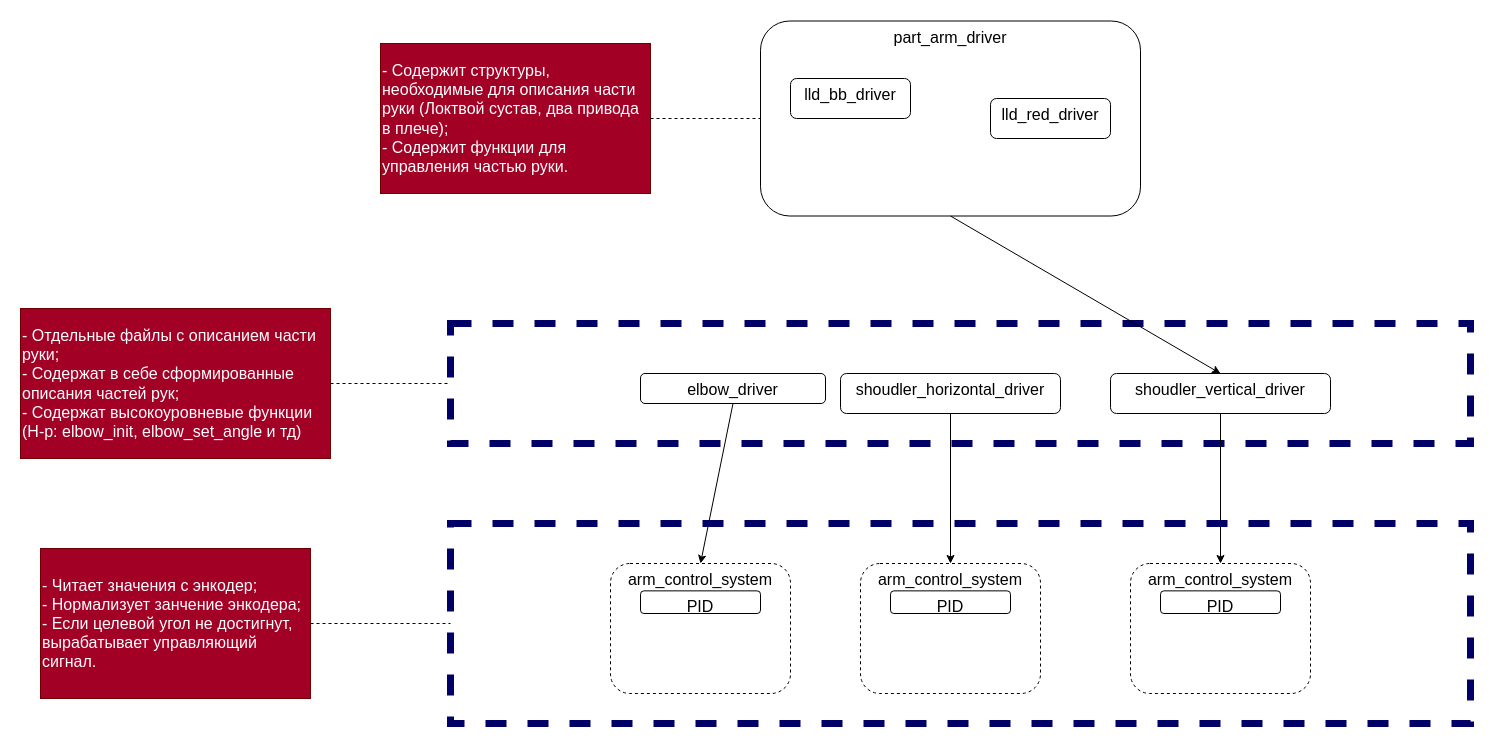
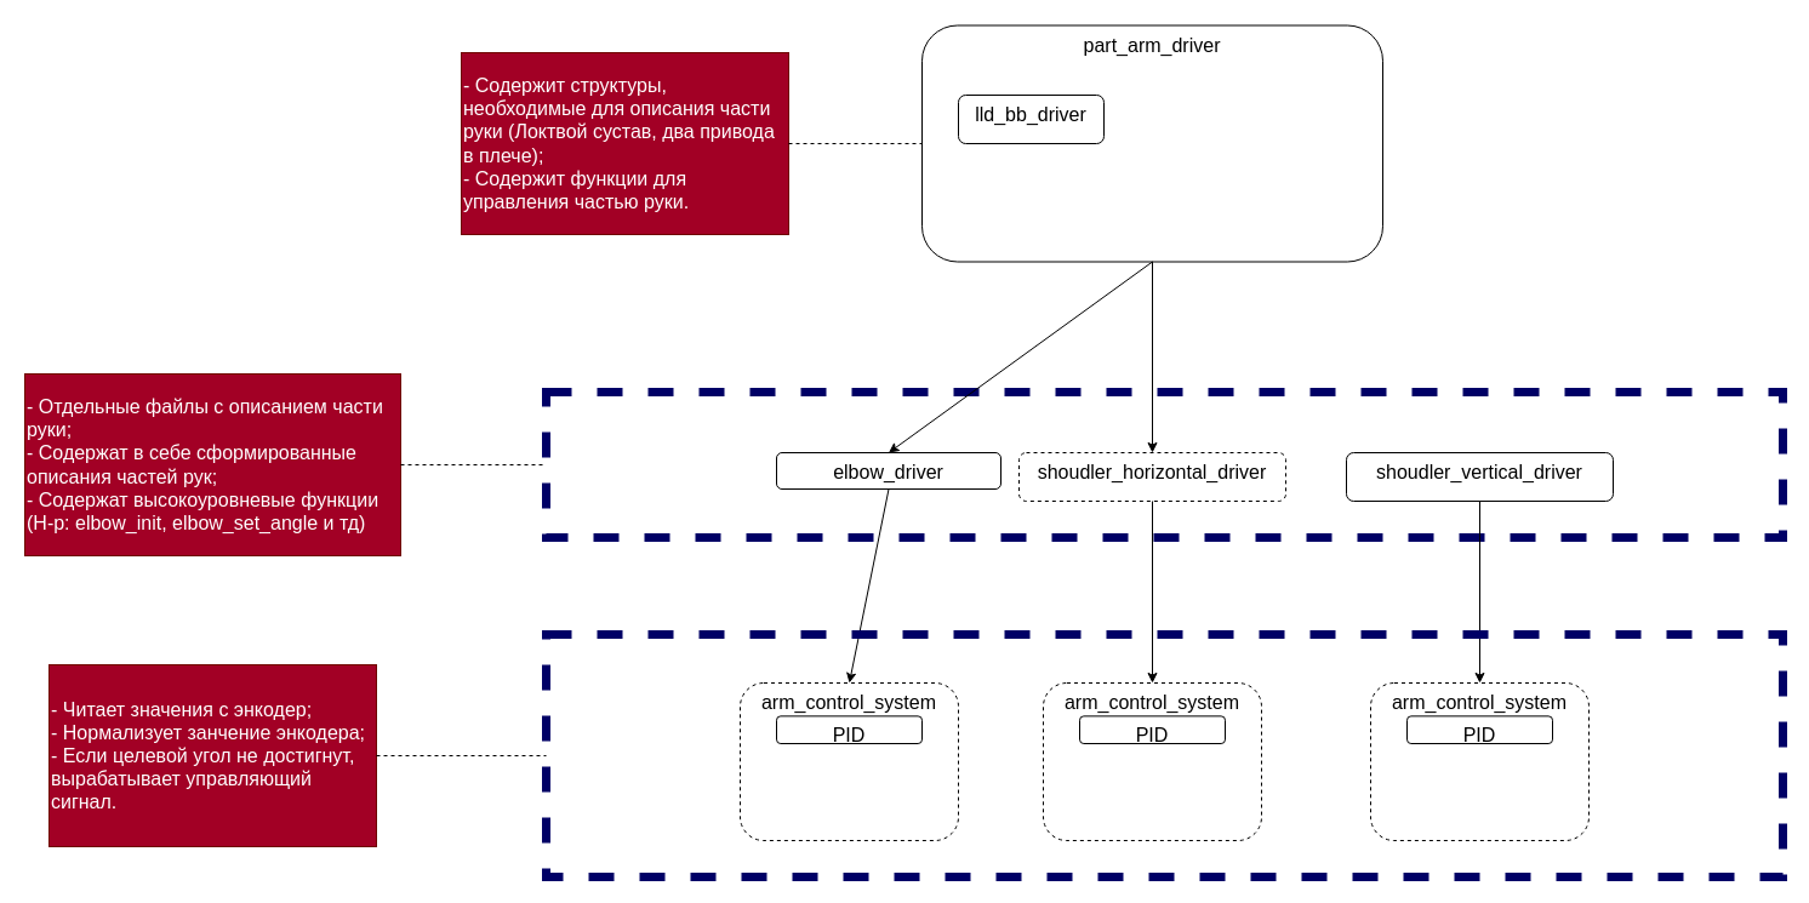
  <mxCell id="0" />
  <mxCell id="1" parent="0" />
  <mxCell id="2" value="" style="rounded=0;whiteSpace=wrap;html=1;dashed=1;fillColor=none;strokeColor=#000066;strokeWidth=7;" vertex="1" parent="1"><mxGeometry x="450" y="323" width="1020" height="120" as="geometry" /></mxCell>
  <mxCell id="3" value="part_arm_driver" style="rounded=1;whiteSpace=wrap;html=1;fontSize=16;verticalAlign=top;" vertex="1" parent="1"><mxGeometry x="760" y="20.5" width="380" height="195" as="geometry" /></mxCell>
  <mxCell id="4" value="- Содержит структуры, необходимые для описания части руки (Локтвой сустав, два привода в плече);&lt;br&gt;- Содержит функции для управления частью руки." style="rounded=0;whiteSpace=wrap;html=1;fontSize=16;fillColor=#a20025;fontColor=#ffffff;strokeColor=#6F0000;align=left;" vertex="1" parent="1"><mxGeometry x="380" y="43" width="270" height="150" as="geometry" /></mxCell>
  <mxCell id="5" value="" style="endArrow=none;dashed=1;html=1;fontSize=16;" edge="1" parent="1" source="4" target="3"><mxGeometry width="50" height="50" relative="1" as="geometry"><mxPoint x="860" y="568" as="sourcePoint" /><mxPoint x="900" y="568" as="targetPoint" /></mxGeometry></mxCell>
- <mxCell id="6" value="" style="edgeStyle=none;html=1;fontSize=16;entryX=0.5;entryY=0;entryDx=0;entryDy=0;exitX=0.5;exitY=1;exitDx=0;exitDy=0;" edge="1" parent="1" source="3" target="11"><mxGeometry relative="1" as="geometry"><mxPoint x="950.003" y="298" as="sourcePoint" /><mxPoint x="1220" y="363" as="targetPoint" /></mxGeometry></mxCell>
+ <mxCell id="7" value="" style="edgeStyle=none;html=1;fontSize=16;entryX=0.5;entryY=0;entryDx=0;entryDy=0;exitX=0.5;exitY=1;exitDx=0;exitDy=0;" edge="1" parent="1" source="3" target="10"><mxGeometry relative="1" as="geometry"><mxPoint x="949.503" y="298" as="sourcePoint" /><mxPoint x="950" y="443" as="targetPoint" /></mxGeometry></mxCell>
+ <mxCell id="8" value="" style="edgeStyle=none;html=1;fontSize=16;entryX=0.5;entryY=0;entryDx=0;entryDy=0;exitX=0.5;exitY=1;exitDx=0;exitDy=0;" edge="1" parent="1" source="3" target="9"><mxGeometry relative="1" as="geometry"><mxPoint x="949.503" y="298" as="sourcePoint" /><mxPoint x="780" y="443" as="targetPoint" /></mxGeometry></mxCell>
  <mxCell id="9" value="elbow_driver" style="rounded=1;whiteSpace=wrap;html=1;fontSize=16;verticalAlign=top;" vertex="1" parent="1"><mxGeometry x="640" y="373" width="185" height="30" as="geometry" /></mxCell>
- <mxCell id="10" value="shoudler_horizontal_driver" style="rounded=1;whiteSpace=wrap;html=1;fontSize=16;verticalAlign=top;" vertex="1" parent="1"><mxGeometry x="840" y="373" width="220" height="40" as="geometry" /></mxCell>
+ <mxCell id="10" value="shoudler_horizontal_driver" style="rounded=1;whiteSpace=wrap;html=1;fontSize=16;verticalAlign=top;dashed=1;" vertex="1" parent="1"><mxGeometry x="840" y="373" width="220" height="40" as="geometry" /></mxCell>
  <mxCell id="11" value="shoudler_vertical_driver" style="rounded=1;whiteSpace=wrap;html=1;fontSize=16;verticalAlign=top;" vertex="1" parent="1"><mxGeometry x="1110" y="373" width="220" height="40" as="geometry" /></mxCell>
  <mxCell id="12" value="" style="group" vertex="1" connectable="0" parent="1"><mxGeometry x="610" y="563" width="180" height="130" as="geometry" /></mxCell>
  <mxCell id="13" value="arm_control_system" style="rounded=1;whiteSpace=wrap;html=1;fontSize=16;dashed=1;verticalAlign=top;" vertex="1" parent="12"><mxGeometry width="180" height="130" as="geometry" /></mxCell>
  <mxCell id="14" value="PID" style="rounded=1;whiteSpace=wrap;html=1;fontSize=16;verticalAlign=top;" vertex="1" parent="12"><mxGeometry x="30" y="27.37" width="120" height="22.63" as="geometry" /></mxCell>
  <mxCell id="15" value="" style="edgeStyle=none;html=1;fontSize=16;exitX=0.5;exitY=1;exitDx=0;exitDy=0;entryX=0.5;entryY=0;entryDx=0;entryDy=0;" edge="1" parent="1" source="10" target="25"><mxGeometry relative="1" as="geometry"><mxPoint x="949.283" y="483" as="sourcePoint" /><mxPoint x="950" y="563" as="targetPoint" /></mxGeometry></mxCell>
  <mxCell id="16" value="" style="edgeStyle=none;html=1;fontSize=16;exitX=0.5;exitY=1;exitDx=0;exitDy=0;entryX=0.5;entryY=0;entryDx=0;entryDy=0;" edge="1" parent="1" source="11" target="28"><mxGeometry relative="1" as="geometry"><mxPoint x="969.503" y="318" as="sourcePoint" /><mxPoint x="1220" y="563" as="targetPoint" /></mxGeometry></mxCell>
  <mxCell id="17" value="" style="edgeStyle=none;html=1;fontSize=16;exitX=0.5;exitY=1;exitDx=0;exitDy=0;entryX=0.5;entryY=0;entryDx=0;entryDy=0;" edge="1" parent="1" source="9" target="13"><mxGeometry relative="1" as="geometry"><mxPoint x="1230" y="413" as="sourcePoint" /><mxPoint x="950" y="583" as="targetPoint" /></mxGeometry></mxCell>
  <mxCell id="18" value="- Читает значения с энкодер;&lt;br&gt;- Нормализует занчение энкодера;&lt;br&gt;- Если целевой угол не достигнут, вырабатывает управляющий сигнал." style="rounded=0;whiteSpace=wrap;html=1;fontSize=16;fillColor=#a20025;fontColor=#ffffff;strokeColor=#6F0000;align=left;" vertex="1" parent="1"><mxGeometry x="40" y="548" width="270" height="150" as="geometry" /></mxCell>
  <mxCell id="19" value="" style="endArrow=none;dashed=1;html=1;fontSize=16;exitX=1;exitY=0.5;exitDx=0;exitDy=0;entryX=0;entryY=0.5;entryDx=0;entryDy=0;" edge="1" parent="1" source="18" target="30"><mxGeometry width="50" height="50" relative="1" as="geometry"><mxPoint x="700" y="221.191" as="sourcePoint" /><mxPoint x="757.273" y="248" as="targetPoint" /></mxGeometry></mxCell>
  <mxCell id="20" value="- Отдельные файлы с описанием части руки;&lt;br&gt;- Содержат в себе сформированные описания частей рук;&lt;br&gt;- Содержат высокоуровневые функции (Н-р: elbow_init, elbow_set_angle и тд)" style="rounded=0;whiteSpace=wrap;html=1;fontSize=16;fillColor=#a20025;fontColor=#ffffff;strokeColor=#6F0000;align=left;" vertex="1" parent="1"><mxGeometry x="20" y="308" width="310" height="150" as="geometry" /></mxCell>
  <mxCell id="21" value="" style="endArrow=none;dashed=1;html=1;fontSize=16;entryX=0;entryY=0.5;entryDx=0;entryDy=0;" edge="1" parent="1" source="20" target="2"><mxGeometry width="50" height="50" relative="1" as="geometry"><mxPoint x="260" y="718" as="sourcePoint" /><mxPoint x="390" y="393" as="targetPoint" /></mxGeometry></mxCell>
- <mxCell id="22" value="lld_red_driver" style="rounded=1;whiteSpace=wrap;html=1;fontSize=16;verticalAlign=top;" vertex="1" parent="1"><mxGeometry x="990" y="98" width="120" height="40" as="geometry" /></mxCell>
  <mxCell id="23" value="lld_bb_driver" style="rounded=1;whiteSpace=wrap;html=1;fontSize=16;verticalAlign=top;" vertex="1" parent="1"><mxGeometry x="790" y="78" width="120" height="40" as="geometry" /></mxCell>
  <mxCell id="24" value="" style="group" vertex="1" connectable="0" parent="1"><mxGeometry x="860" y="563" width="180" height="130" as="geometry" /></mxCell>
  <mxCell id="25" value="arm_control_system" style="rounded=1;whiteSpace=wrap;html=1;fontSize=16;dashed=1;verticalAlign=top;" vertex="1" parent="24"><mxGeometry width="180" height="130" as="geometry" /></mxCell>
  <mxCell id="26" value="PID" style="rounded=1;whiteSpace=wrap;html=1;fontSize=16;verticalAlign=top;" vertex="1" parent="24"><mxGeometry x="30" y="27.37" width="120" height="22.63" as="geometry" /></mxCell>
  <mxCell id="27" value="" style="group" vertex="1" connectable="0" parent="1"><mxGeometry x="1130" y="563" width="180" height="130" as="geometry" /></mxCell>
  <mxCell id="28" value="arm_control_system" style="rounded=1;whiteSpace=wrap;html=1;fontSize=16;dashed=1;verticalAlign=top;" vertex="1" parent="27"><mxGeometry width="180" height="130" as="geometry" /></mxCell>
  <mxCell id="29" value="PID" style="rounded=1;whiteSpace=wrap;html=1;fontSize=16;verticalAlign=top;" vertex="1" parent="27"><mxGeometry x="30" y="27.37" width="120" height="22.63" as="geometry" /></mxCell>
  <mxCell id="30" value="" style="rounded=0;whiteSpace=wrap;html=1;dashed=1;fillColor=none;strokeColor=#000066;strokeWidth=7;" vertex="1" parent="1"><mxGeometry x="450" y="523" width="1020" height="200" as="geometry" /></mxCell>
